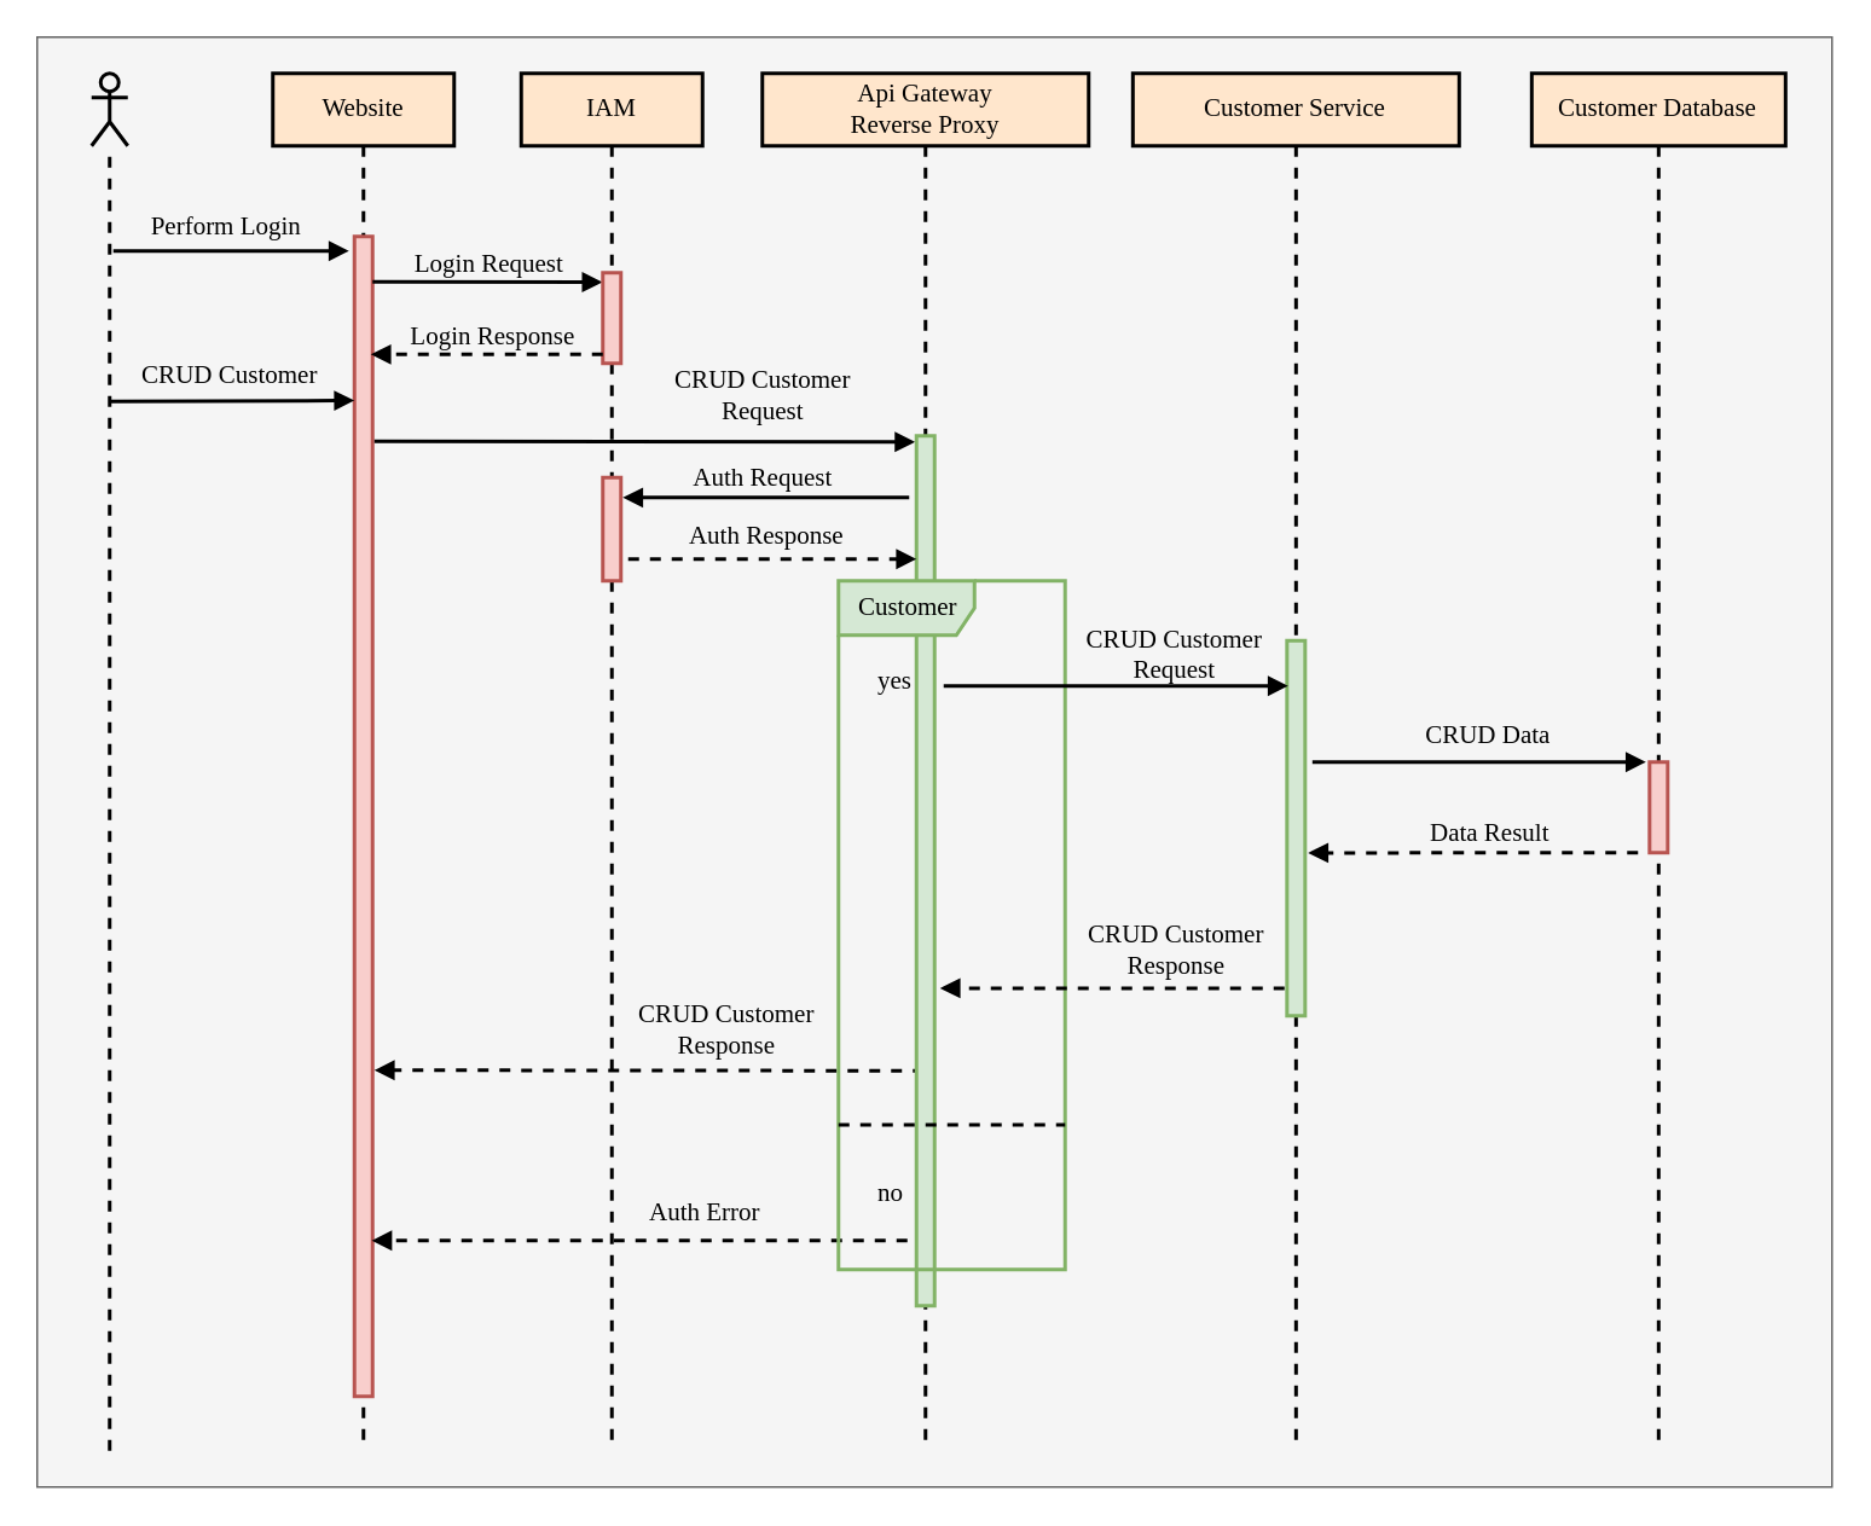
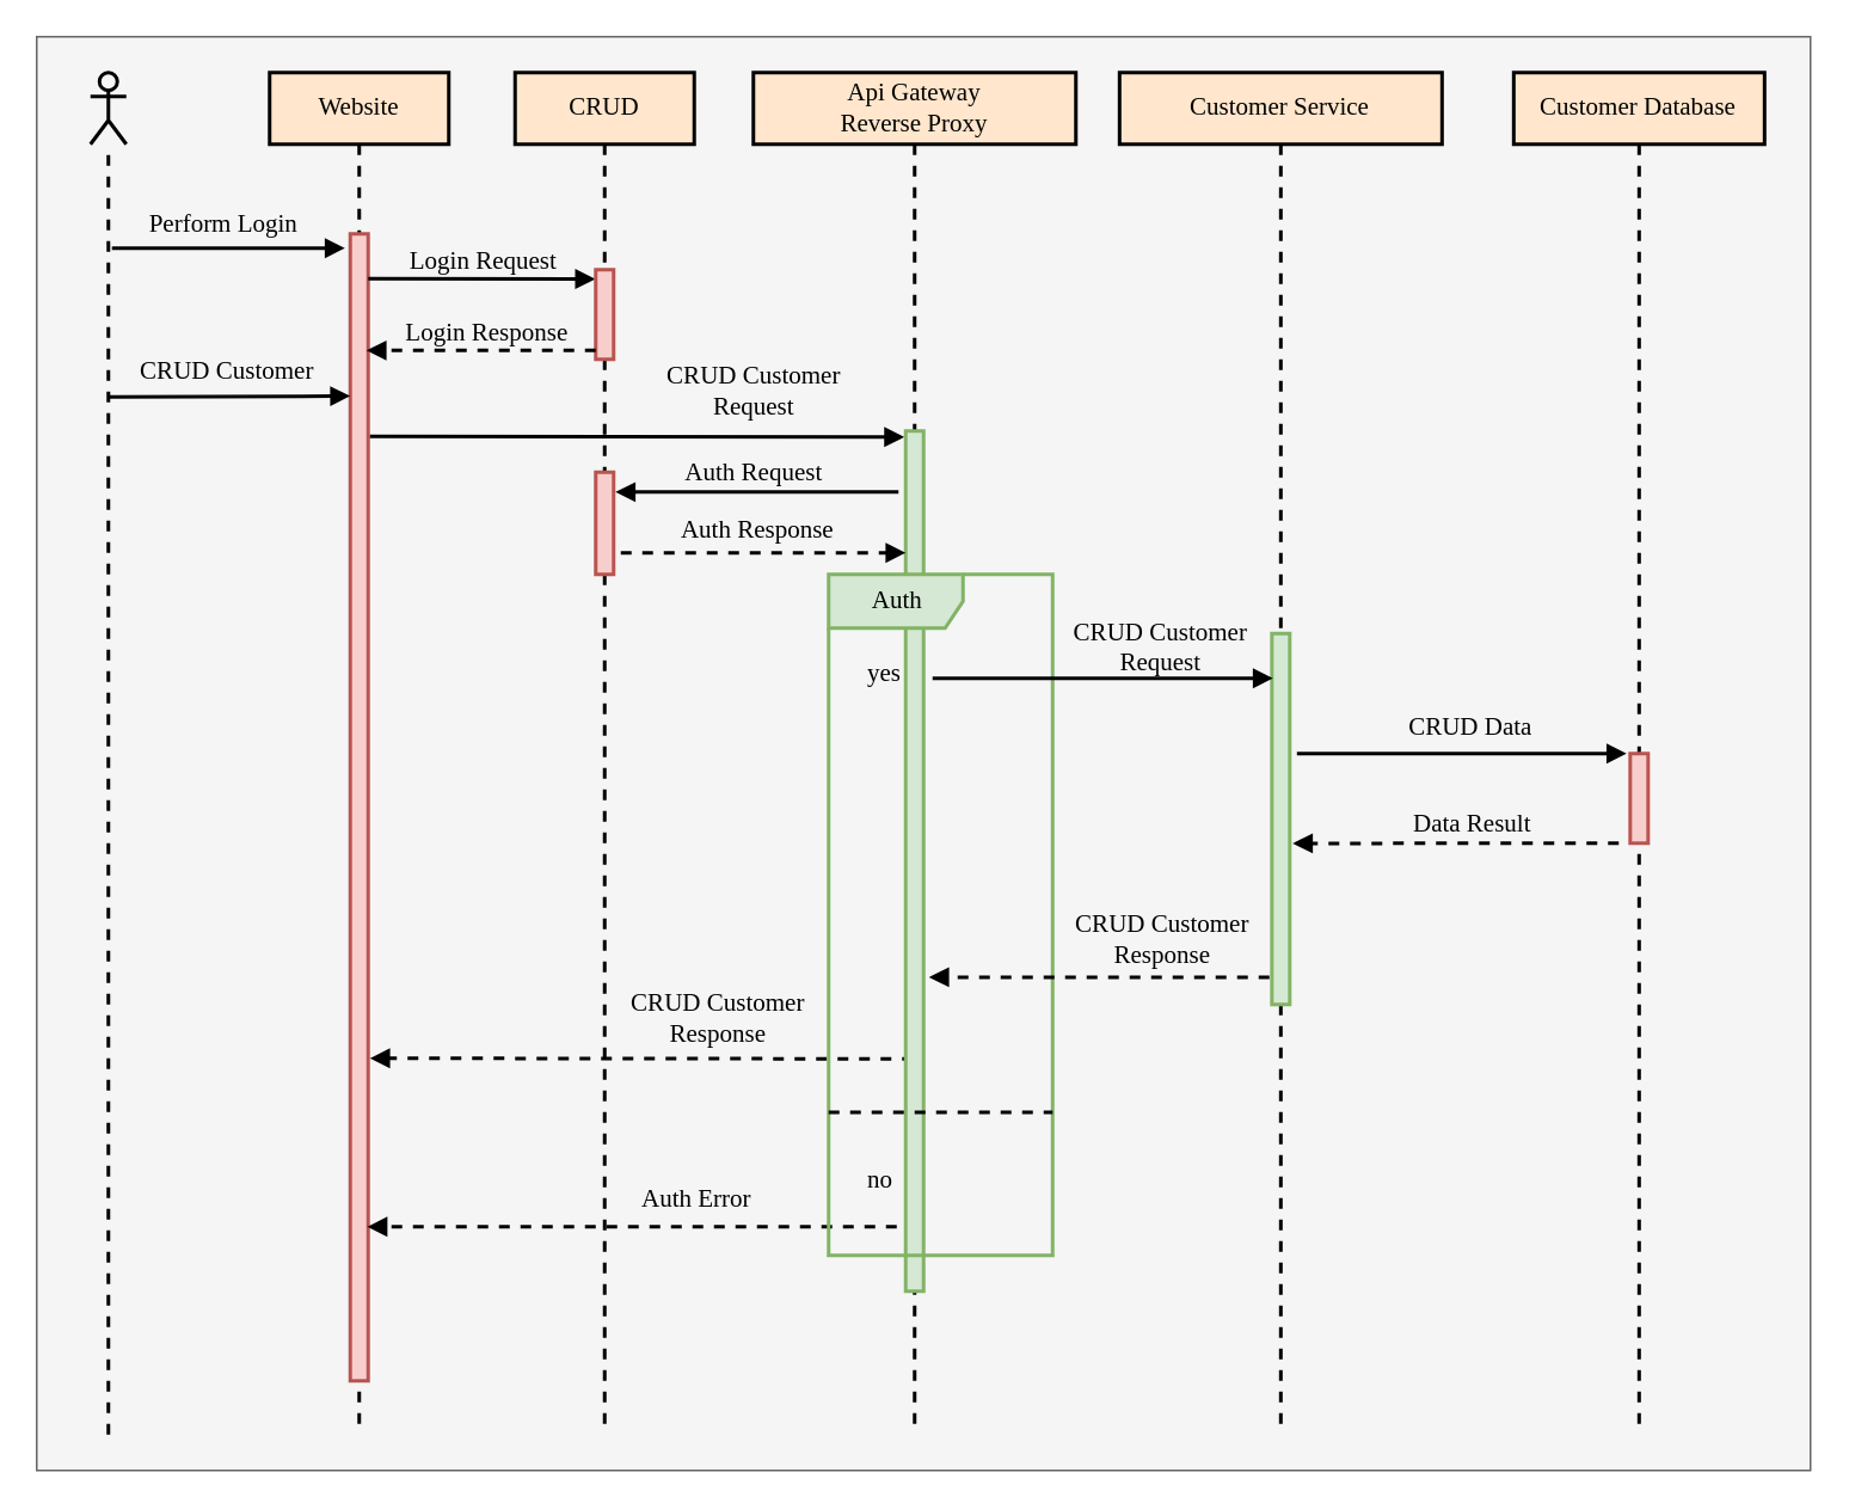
  <mxCell id="0" />
  <mxCell id="1" parent="0" />
  <mxCell id="2" value="" style="rounded=0;whiteSpace=wrap;html=1;fontFamily=Verdana;fillColor=#f5f5f5;strokeColor=#666666;fontColor=#333333;" vertex="1" parent="1"><mxGeometry x="20" y="20" width="990" height="800" as="geometry" /></mxCell>
  <mxCell id="3" value="" style="shape=umlActor;verticalLabelPosition=bottom;verticalAlign=top;html=1;outlineConnect=0;fillColor=none;strokeColor=#000000;gradientColor=#b3b3b3;strokeWidth=2;fontSize=14;fontFamily=Verdana;" vertex="1" parent="1"><mxGeometry x="50" y="40" width="20" height="40" as="geometry" /></mxCell>
  <mxCell id="4" value="Website" style="shape=umlLifeline;perimeter=lifelinePerimeter;whiteSpace=wrap;html=1;container=1;collapsible=0;recursiveResize=0;outlineConnect=0;fillColor=#ffe6cc;strokeColor=#000000;fontSize=14;strokeWidth=2;fontFamily=Verdana;" vertex="1" parent="1"><mxGeometry x="150" y="40" width="100" height="760" as="geometry" /></mxCell>
  <mxCell id="5" value="" style="html=1;points=[];perimeter=orthogonalPerimeter;fillColor=#f8cecc;fontSize=14;strokeColor=#b85450;strokeWidth=2;fontFamily=Verdana;" vertex="1" parent="4"><mxGeometry x="45" y="90" width="10" height="640" as="geometry" /></mxCell>
  <mxCell id="6" value="" style="endArrow=block;html=1;rounded=0;entryX=-0.027;entryY=0.104;entryDx=0;entryDy=0;entryPerimeter=0;fontSize=14;endFill=1;strokeWidth=2;fontFamily=Verdana;" edge="1" parent="4" target="10"><mxGeometry width="50" height="50" relative="1" as="geometry"><mxPoint x="55" y="115" as="sourcePoint" /><mxPoint x="185" y="113.0" as="targetPoint" /></mxGeometry></mxCell>
  <mxCell id="7" value="Login Request" style="edgeLabel;html=1;align=center;verticalAlign=middle;resizable=0;points=[];fontSize=14;labelBackgroundColor=none;fontFamily=Verdana;" vertex="1" connectable="0" parent="6"><mxGeometry x="-0.197" relative="1" as="geometry"><mxPoint x="13" y="-10" as="offset" /></mxGeometry></mxCell>
  <mxCell id="8" value="" style="endArrow=none;dashed=1;html=1;rounded=0;fontSize=14;strokeWidth=2;fontFamily=Verdana;" edge="1" parent="1" target="3"><mxGeometry width="50" height="50" relative="1" as="geometry"><mxPoint x="60" y="800" as="sourcePoint" /><mxPoint x="65" y="120" as="targetPoint" /></mxGeometry></mxCell>
- <mxCell id="9" value="IAM" style="shape=umlLifeline;perimeter=lifelinePerimeter;whiteSpace=wrap;html=1;container=1;collapsible=0;recursiveResize=0;outlineConnect=0;fillColor=#ffe6cc;strokeColor=#000000;fontSize=14;strokeWidth=2;fontFamily=Verdana;" vertex="1" parent="1"><mxGeometry x="287" y="40" width="100" height="760" as="geometry" /></mxCell>
+ <mxCell id="9" value="CRUD" style="shape=umlLifeline;perimeter=lifelinePerimeter;whiteSpace=wrap;html=1;container=1;collapsible=0;recursiveResize=0;outlineConnect=0;fillColor=#ffe6cc;strokeColor=#000000;fontSize=14;strokeWidth=2;fontFamily=Verdana;" vertex="1" parent="1"><mxGeometry x="287" y="40" width="100" height="760" as="geometry" /></mxCell>
  <mxCell id="10" value="" style="html=1;points=[];perimeter=orthogonalPerimeter;fillColor=#f8cecc;fontSize=14;strokeColor=#b85450;strokeWidth=2;fontFamily=Verdana;" vertex="1" parent="9"><mxGeometry x="45" y="110" width="10" height="50" as="geometry" /></mxCell>
  <mxCell id="11" value="" style="endArrow=block;html=1;rounded=0;fontSize=14;endFill=1;entryX=-0.077;entryY=0.007;entryDx=0;entryDy=0;entryPerimeter=0;fontFamily=Verdana;strokeWidth=2;" edge="1" parent="9" target="35"><mxGeometry width="50" height="50" relative="1" as="geometry"><mxPoint x="-81" y="203" as="sourcePoint" /><mxPoint x="223" y="200" as="targetPoint" /></mxGeometry></mxCell>
  <mxCell id="12" value="CRUD Customer&lt;br&gt;Request" style="edgeLabel;html=1;align=center;verticalAlign=middle;resizable=0;points=[];fontSize=14;labelBackgroundColor=none;fontFamily=Verdana;" vertex="1" connectable="0" parent="11"><mxGeometry x="-0.197" relative="1" as="geometry"><mxPoint x="94" y="-26" as="offset" /></mxGeometry></mxCell>
  <mxCell id="13" value="" style="html=1;points=[];perimeter=orthogonalPerimeter;fillColor=#f8cecc;fontSize=14;strokeColor=#b85450;strokeWidth=2;fontFamily=Verdana;" vertex="1" parent="9"><mxGeometry x="45" y="223" width="10" height="57" as="geometry" /></mxCell>
  <mxCell id="14" value="" style="endArrow=block;html=1;rounded=0;entryX=0.9;entryY=0.196;entryDx=0;entryDy=0;entryPerimeter=0;fontSize=14;endFill=1;fontFamily=Verdana;strokeWidth=2;" edge="1" parent="9"><mxGeometry width="50" height="50" relative="1" as="geometry"><mxPoint x="214" y="234" as="sourcePoint" /><mxPoint x="56" y="234.04" as="targetPoint" /></mxGeometry></mxCell>
  <mxCell id="15" value="Auth Request" style="edgeLabel;html=1;align=center;verticalAlign=middle;resizable=0;points=[];fontSize=14;labelBackgroundColor=none;fontFamily=Verdana;" vertex="1" connectable="0" parent="14"><mxGeometry x="-0.197" relative="1" as="geometry"><mxPoint x="-19" y="-11" as="offset" /></mxGeometry></mxCell>
  <mxCell id="16" value="" style="endArrow=block;html=1;rounded=0;dashed=1;fontSize=14;endFill=1;fontFamily=Verdana;strokeWidth=2;" edge="1" parent="9"><mxGeometry width="50" height="50" relative="1" as="geometry"><mxPoint x="213" y="644" as="sourcePoint" /><mxPoint x="-82.5" y="644" as="targetPoint" /></mxGeometry></mxCell>
  <mxCell id="17" value="Auth Error" style="edgeLabel;html=1;align=center;verticalAlign=middle;resizable=0;points=[];fontSize=14;labelBackgroundColor=none;fontFamily=Verdana;" vertex="1" connectable="0" parent="16"><mxGeometry x="-0.197" relative="1" as="geometry"><mxPoint x="6" y="-16" as="offset" /></mxGeometry></mxCell>
  <mxCell id="18" value="" style="endArrow=block;html=1;rounded=0;dashed=1;entryX=1.2;entryY=0.807;entryDx=0;entryDy=0;entryPerimeter=0;fontSize=14;endFill=1;fontFamily=Verdana;strokeWidth=2;" edge="1" parent="9"><mxGeometry width="50" height="50" relative="1" as="geometry"><mxPoint x="222" y="550.34" as="sourcePoint" /><mxPoint x="-81" y="550.0" as="targetPoint" /></mxGeometry></mxCell>
  <mxCell id="19" value="CRUD Customer&lt;br&gt;Response" style="edgeLabel;html=1;align=center;verticalAlign=middle;resizable=0;points=[];fontSize=14;labelBackgroundColor=none;fontFamily=Verdana;" vertex="1" connectable="0" parent="18"><mxGeometry x="-0.197" relative="1" as="geometry"><mxPoint x="12" y="-23" as="offset" /></mxGeometry></mxCell>
  <mxCell id="20" value="Customer Service" style="shape=umlLifeline;perimeter=lifelinePerimeter;whiteSpace=wrap;html=1;container=1;collapsible=0;recursiveResize=0;outlineConnect=0;fillColor=#ffe6cc;strokeColor=#000000;fontSize=14;strokeWidth=2;labelBackgroundColor=none;fontFamily=Verdana;" vertex="1" parent="1"><mxGeometry x="624.38" y="40" width="180" height="760" as="geometry" /></mxCell>
  <mxCell id="21" value="" style="html=1;points=[];perimeter=orthogonalPerimeter;fillColor=#d5e8d4;fontSize=14;strokeColor=#82b366;strokeWidth=2;fontFamily=Verdana;" vertex="1" parent="20"><mxGeometry x="85" y="313" width="10" height="207" as="geometry" /></mxCell>
  <mxCell id="22" value="Customer Database" style="shape=umlLifeline;perimeter=lifelinePerimeter;whiteSpace=wrap;html=1;container=1;collapsible=0;recursiveResize=0;outlineConnect=0;fillColor=#ffe6cc;strokeColor=#000000;fontSize=14;strokeWidth=2;fontFamily=Verdana;" vertex="1" parent="1"><mxGeometry x="844.38" y="40" width="140" height="760" as="geometry" /></mxCell>
  <mxCell id="23" value="" style="html=1;points=[];perimeter=orthogonalPerimeter;fillColor=#f8cecc;fontSize=14;strokeColor=#b85450;strokeWidth=2;fontFamily=Verdana;" vertex="1" parent="22"><mxGeometry x="65" y="380" width="10" height="50" as="geometry" /></mxCell>
  <mxCell id="24" value="" style="endArrow=block;html=1;rounded=0;fontSize=14;strokeWidth=2;endFill=1;fontFamily=Verdana;" edge="1" parent="1"><mxGeometry width="50" height="50" relative="1" as="geometry"><mxPoint x="62" y="138" as="sourcePoint" /><mxPoint x="192" y="138" as="targetPoint" /></mxGeometry></mxCell>
  <mxCell id="25" value="Perform Login" style="edgeLabel;html=1;align=center;verticalAlign=middle;resizable=0;points=[];fontSize=14;labelBackgroundColor=none;fontFamily=Verdana;" vertex="1" connectable="0" parent="24"><mxGeometry x="-0.197" relative="1" as="geometry"><mxPoint x="9" y="-14" as="offset" /></mxGeometry></mxCell>
  <mxCell id="26" value="" style="endArrow=block;html=1;rounded=0;entryX=0.9;entryY=0.196;entryDx=0;entryDy=0;entryPerimeter=0;exitX=-0.3;exitY=0.254;exitDx=0;exitDy=0;exitPerimeter=0;dashed=1;fontSize=14;endFill=1;strokeWidth=2;fontFamily=Verdana;" edge="1" parent="1"><mxGeometry width="50" height="50" relative="1" as="geometry"><mxPoint x="332" y="195" as="sourcePoint" /><mxPoint x="204" y="195.04" as="targetPoint" /></mxGeometry></mxCell>
  <mxCell id="27" value="Login Response" style="edgeLabel;html=1;align=center;verticalAlign=middle;resizable=0;points=[];fontSize=14;labelBackgroundColor=none;fontFamily=Verdana;" vertex="1" connectable="0" parent="26"><mxGeometry x="-0.197" relative="1" as="geometry"><mxPoint x="-11" y="-10" as="offset" /></mxGeometry></mxCell>
  <mxCell id="28" value="" style="endArrow=block;html=1;rounded=0;entryX=0;entryY=0.021;entryDx=0;entryDy=0;entryPerimeter=0;fontSize=14;strokeWidth=2;endFill=1;fontFamily=Verdana;" edge="1" parent="1"><mxGeometry width="50" height="50" relative="1" as="geometry"><mxPoint x="60" y="221" as="sourcePoint" /><mxPoint x="195" y="220.5" as="targetPoint" /></mxGeometry></mxCell>
  <mxCell id="29" value="CRUD Customer" style="edgeLabel;html=1;align=center;verticalAlign=middle;resizable=0;points=[];fontSize=14;labelBackgroundColor=none;fontFamily=Verdana;" vertex="1" connectable="0" parent="28"><mxGeometry x="-0.197" relative="1" as="geometry"><mxPoint x="12" y="-14" as="offset" /></mxGeometry></mxCell>
  <mxCell id="30" value="" style="endArrow=block;html=1;rounded=0;fontSize=14;endFill=1;fontFamily=Verdana;strokeWidth=2;" edge="1" parent="1"><mxGeometry width="50" height="50" relative="1" as="geometry"><mxPoint x="723.38" y="420" as="sourcePoint" /><mxPoint x="907.38" y="420" as="targetPoint" /></mxGeometry></mxCell>
  <mxCell id="31" value="CRUD Data" style="edgeLabel;html=1;align=center;verticalAlign=middle;resizable=0;points=[];fontSize=14;labelBorderColor=none;labelBackgroundColor=none;fontFamily=Verdana;" vertex="1" connectable="0" parent="30"><mxGeometry x="-0.197" relative="1" as="geometry"><mxPoint x="22" y="-15" as="offset" /></mxGeometry></mxCell>
  <mxCell id="32" value="" style="endArrow=block;html=1;rounded=0;dashed=1;fontSize=14;endFill=1;entryX=0.429;entryY=0.335;entryDx=0;entryDy=0;entryPerimeter=0;exitX=-0.738;exitY=0.867;exitDx=0;exitDy=0;exitPerimeter=0;fontFamily=Verdana;strokeWidth=2;" edge="1" parent="1"><mxGeometry width="50" height="50" relative="1" as="geometry"><mxPoint x="903" y="470.03" as="sourcePoint" /><mxPoint x="721.005" y="470.1" as="targetPoint" /></mxGeometry></mxCell>
  <mxCell id="33" value="&lt;br&gt;Data Result" style="edgeLabel;html=1;align=center;verticalAlign=middle;resizable=0;points=[];fontSize=14;labelBackgroundColor=none;fontFamily=Verdana;" vertex="1" connectable="0" parent="32"><mxGeometry x="-0.197" relative="1" as="geometry"><mxPoint x="-10" y="-20" as="offset" /></mxGeometry></mxCell>
  <mxCell id="34" value="Api Gateway&lt;br&gt;Reverse Proxy" style="shape=umlLifeline;perimeter=lifelinePerimeter;whiteSpace=wrap;html=1;container=1;collapsible=0;recursiveResize=0;outlineConnect=0;fillColor=#ffe6cc;strokeColor=#000000;fontSize=14;strokeWidth=2;labelBackgroundColor=none;fontFamily=Verdana;" vertex="1" parent="1"><mxGeometry x="420" y="40" width="180" height="760" as="geometry" /></mxCell>
  <mxCell id="35" value="" style="html=1;points=[];perimeter=orthogonalPerimeter;fillColor=#d5e8d4;fontSize=14;strokeColor=#82b366;strokeWidth=2;fontFamily=Verdana;" vertex="1" parent="34"><mxGeometry x="85" y="200" width="10" height="480" as="geometry" /></mxCell>
  <mxCell id="36" value="" style="endArrow=block;html=1;rounded=0;dashed=1;exitX=1.5;exitY=0.928;exitDx=0;exitDy=0;exitPerimeter=0;fontSize=14;endFill=1;fontFamily=Verdana;strokeWidth=2;" edge="1" parent="34"><mxGeometry width="50" height="50" relative="1" as="geometry"><mxPoint x="-74" y="268" as="sourcePoint" /><mxPoint x="85" y="268" as="targetPoint" /></mxGeometry></mxCell>
  <mxCell id="37" value="Auth Response" style="edgeLabel;html=1;align=center;verticalAlign=middle;resizable=0;points=[];fontSize=14;labelBackgroundColor=none;fontFamily=Verdana;" vertex="1" connectable="0" parent="36"><mxGeometry x="-0.197" relative="1" as="geometry"><mxPoint x="11" y="-13" as="offset" /></mxGeometry></mxCell>
- <mxCell id="38" value="Customer" style="shape=umlFrame;tabWidth=110;tabHeight=30;tabPosition=left;html=1;boundedLbl=1;labelInHeader=1;width=75;height=30;fontSize=14;fillColor=#d5e8d4;strokeColor=#82b366;strokeWidth=2;fontFamily=Verdana;" vertex="1" parent="34"><mxGeometry x="42" y="280" width="125" height="380" as="geometry" /></mxCell>
+ <mxCell id="38" value="Auth" style="shape=umlFrame;tabWidth=110;tabHeight=30;tabPosition=left;html=1;boundedLbl=1;labelInHeader=1;width=75;height=30;fontSize=14;fillColor=#d5e8d4;strokeColor=#82b366;strokeWidth=2;fontFamily=Verdana;" vertex="1" parent="34"><mxGeometry x="42" y="280" width="125" height="380" as="geometry" /></mxCell>
  <mxCell id="39" value="yes" style="text;fontSize=14;fontFamily=Verdana;" vertex="1" parent="38"><mxGeometry width="100" height="20" relative="1" as="geometry"><mxPoint x="20" y="40" as="offset" /></mxGeometry></mxCell>
  <mxCell id="40" value="no" style="line;strokeWidth=2;labelPosition=center;verticalLabelPosition=bottom;align=left;verticalAlign=top;spacingLeft=20;spacingTop=15;dashed=1;fontSize=14;labelBackgroundColor=none;fontFamily=Verdana;" vertex="1" parent="38"><mxGeometry y="292.493" width="125.0" height="15.2" as="geometry" /></mxCell>
  <mxCell id="41" value="" style="endArrow=block;html=1;rounded=0;dashed=1;entryX=1.2;entryY=0.807;entryDx=0;entryDy=0;entryPerimeter=0;fontSize=14;endFill=1;fontFamily=Verdana;strokeWidth=2;" edge="1" parent="38"><mxGeometry width="50" height="50" relative="1" as="geometry"><mxPoint x="246" y="224.78" as="sourcePoint" /><mxPoint x="56" y="224.78" as="targetPoint" /></mxGeometry></mxCell>
  <mxCell id="42" value="CRUD Customer&lt;br&gt;Response" style="edgeLabel;html=1;align=center;verticalAlign=middle;resizable=0;points=[];fontSize=14;labelBackgroundColor=none;fontFamily=Verdana;" vertex="1" connectable="0" parent="41"><mxGeometry x="-0.197" relative="1" as="geometry"><mxPoint x="15" y="-21" as="offset" /></mxGeometry></mxCell>
  <mxCell id="43" value="" style="endArrow=block;html=1;rounded=0;fontSize=14;endFill=1;fontFamily=Verdana;strokeWidth=2;" edge="1" parent="1"><mxGeometry width="50" height="50" relative="1" as="geometry"><mxPoint x="520" y="378" as="sourcePoint" /><mxPoint x="710" y="378" as="targetPoint" /><Array as="points"><mxPoint x="598" y="378" /></Array></mxGeometry></mxCell>
  <mxCell id="44" value="CRUD Customer&lt;br&gt;Request" style="edgeLabel;html=1;align=center;verticalAlign=middle;resizable=0;points=[];fontSize=14;labelBackgroundColor=none;fontFamily=Verdana;" vertex="1" connectable="0" parent="43"><mxGeometry x="-0.197" relative="1" as="geometry"><mxPoint x="50" y="-18" as="offset" /></mxGeometry></mxCell>
